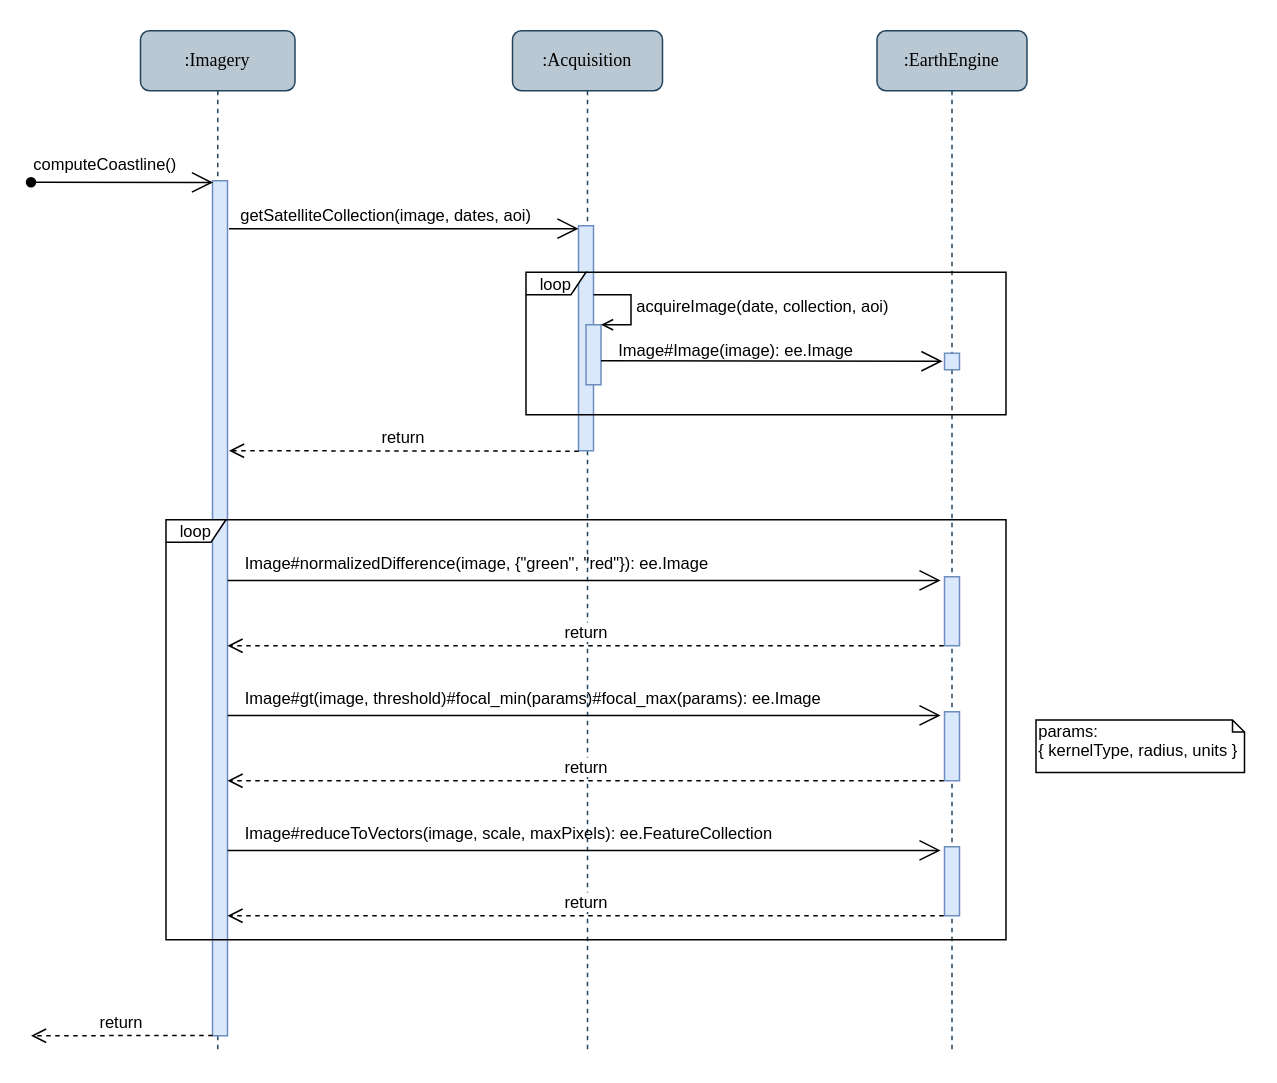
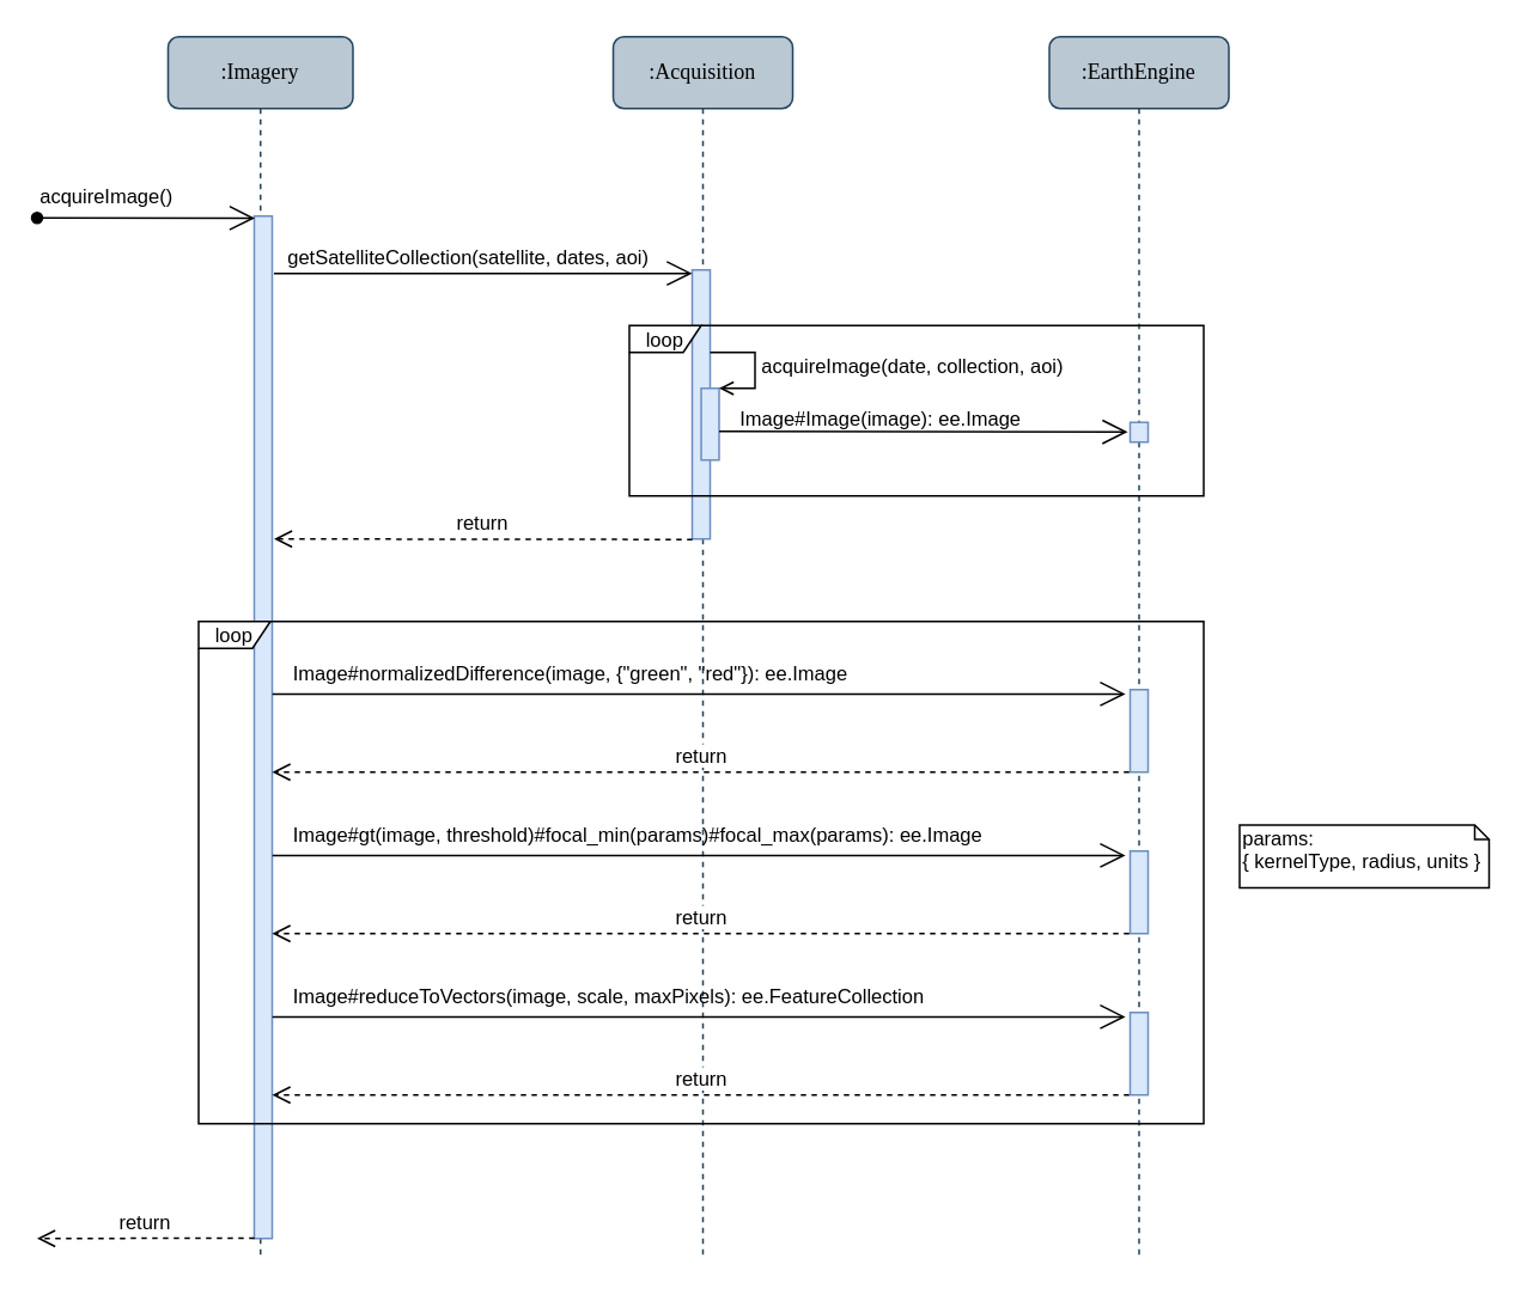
  <mxCell id="0" />
  <mxCell id="1" parent="0" />
  <mxCell id="2" value=":Imagery" style="shape=umlLifeline;perimeter=lifelinePerimeter;whiteSpace=wrap;html=1;container=1;collapsible=0;recursiveResize=0;outlineConnect=0;rounded=1;shadow=0;comic=0;labelBackgroundColor=none;strokeColor=#23445d;strokeWidth=1;fillColor=#bac8d3;fontFamily=Verdana;fontSize=12;align=center;" parent="1" vertex="1"><mxGeometry x="93" y="20" width="103" height="680" as="geometry" /></mxCell>
  <mxCell id="3" value="" style="html=1;points=[];perimeter=orthogonalPerimeter;rounded=0;shadow=0;comic=0;labelBackgroundColor=none;strokeColor=#6c8ebf;strokeWidth=1;fillColor=#dae8fc;fontFamily=Verdana;fontSize=12;align=center;" parent="2" vertex="1"><mxGeometry x="48" y="100" width="10" height="570" as="geometry" /></mxCell>
  <mxCell id="4" value=":Acquisition" style="shape=umlLifeline;perimeter=lifelinePerimeter;whiteSpace=wrap;html=1;container=1;collapsible=0;recursiveResize=0;outlineConnect=0;rounded=1;shadow=0;comic=0;labelBackgroundColor=none;strokeColor=#23445d;strokeWidth=1;fillColor=#bac8d3;fontFamily=Verdana;fontSize=12;align=center;" vertex="1" parent="1"><mxGeometry x="341" y="20" width="100" height="680" as="geometry" /></mxCell>
  <mxCell id="5" value="" style="html=1;points=[];perimeter=orthogonalPerimeter;rounded=0;shadow=0;comic=0;labelBackgroundColor=none;strokeColor=#6c8ebf;strokeWidth=1;fillColor=#dae8fc;fontFamily=Verdana;fontSize=12;align=center;" vertex="1" parent="4"><mxGeometry x="44" y="130" width="10" height="150" as="geometry" /></mxCell>
  <mxCell id="6" value="" style="html=1;points=[];perimeter=orthogonalPerimeter;fontSize=11;fillColor=#dae8fc;strokeColor=#6c8ebf;" vertex="1" parent="4"><mxGeometry x="49" y="196" width="10" height="40" as="geometry" /></mxCell>
  <mxCell id="7" value="acquireImage(date, collection, aoi)" style="edgeStyle=orthogonalEdgeStyle;html=1;align=left;spacingLeft=2;endArrow=open;rounded=0;entryX=1;entryY=0;fontSize=11;endFill=0;" edge="1" target="6" parent="4"><mxGeometry relative="1" as="geometry"><mxPoint x="54" y="176" as="sourcePoint" /><Array as="points"><mxPoint x="79" y="176" /></Array></mxGeometry></mxCell>
  <mxCell id="8" value="" style="endArrow=open;endFill=1;endSize=12;html=1;entryX=0.036;entryY=0.002;entryDx=0;entryDy=0;entryPerimeter=0;startArrow=oval;startFill=1;" edge="1" parent="1" target="3"><mxGeometry width="160" relative="1" as="geometry"><mxPoint x="20" y="121" as="sourcePoint" /><mxPoint x="136" y="121" as="targetPoint" /></mxGeometry></mxCell>
- <mxCell id="9" value="computeCoastline()" style="text;html=1;resizable=0;points=[];autosize=1;align=left;verticalAlign=top;spacingTop=-4;fontSize=11;" vertex="1" parent="1"><mxGeometry x="20" y="100" width="110" height="10" as="geometry" /></mxCell>
+ <mxCell id="9" value="acquireImage()" style="text;html=1;resizable=0;points=[];autosize=1;align=left;verticalAlign=top;spacingTop=-4;fontSize=11;" vertex="1" parent="1"><mxGeometry x="20" y="100" width="110" height="10" as="geometry" /></mxCell>
  <mxCell id="10" value="" style="endArrow=open;endFill=1;endSize=12;html=1;entryX=0;entryY=0.013;entryDx=0;entryDy=0;entryPerimeter=0;" edge="1" parent="1" target="5"><mxGeometry width="160" relative="1" as="geometry"><mxPoint x="152" y="152" as="sourcePoint" /><mxPoint x="504.5" y="156.5" as="targetPoint" /></mxGeometry></mxCell>
- <mxCell id="11" value="getSatelliteCollection(image, dates, aoi)" style="text;html=1;resizable=0;points=[];autosize=1;align=left;verticalAlign=top;spacingTop=-4;fontSize=11;" vertex="1" parent="1"><mxGeometry x="158" y="133.5" width="220" height="10" as="geometry" /></mxCell>
+ <mxCell id="11" value="getSatelliteCollection(satellite, dates, aoi)" style="text;html=1;resizable=0;points=[];autosize=1;align=left;verticalAlign=top;spacingTop=-4;fontSize=11;" vertex="1" parent="1"><mxGeometry x="158" y="133.5" width="220" height="10" as="geometry" /></mxCell>
  <mxCell id="12" value="return" style="html=1;verticalAlign=bottom;endArrow=open;dashed=1;endSize=8;exitX=0.014;exitY=1.002;exitDx=0;exitDy=0;exitPerimeter=0;" edge="1" parent="1" source="5"><mxGeometry relative="1" as="geometry"><mxPoint x="152" y="300" as="targetPoint" /><mxPoint x="378.5" y="197" as="sourcePoint" /></mxGeometry></mxCell>
- <mxCell id="13" value="params:&lt;br&gt;{ kernelType, radius, units }" style="shape=note;whiteSpace=wrap;html=1;size=8;verticalAlign=top;align=left;spacingTop=-6;fontSize=11;" vertex="1" parent="1"><mxGeometry x="690" y="479.5" width="139" height="35" as="geometry" /></mxCell>
+ <mxCell id="13" value="params:&lt;br&gt;{ kernelType, radius, units }" style="shape=note;whiteSpace=wrap;html=1;size=8;verticalAlign=top;align=left;spacingTop=-6;fontSize=11;" vertex="1" parent="1"><mxGeometry x="690" y="459.5" width="139" height="35" as="geometry" /></mxCell>
  <mxCell id="14" value=":EarthEngine" style="shape=umlLifeline;perimeter=lifelinePerimeter;whiteSpace=wrap;html=1;container=1;collapsible=0;recursiveResize=0;outlineConnect=0;rounded=1;shadow=0;comic=0;labelBackgroundColor=none;strokeColor=#23445d;strokeWidth=1;fillColor=#bac8d3;fontFamily=Verdana;fontSize=12;align=center;" vertex="1" parent="1"><mxGeometry x="584" y="20" width="100" height="680" as="geometry" /></mxCell>
  <mxCell id="15" value="" style="html=1;points=[];perimeter=orthogonalPerimeter;rounded=0;shadow=0;comic=0;labelBackgroundColor=none;strokeColor=#6c8ebf;strokeWidth=1;fillColor=#dae8fc;fontFamily=Verdana;fontSize=12;align=center;" vertex="1" parent="14"><mxGeometry x="45" y="215" width="10" height="11" as="geometry" /></mxCell>
  <mxCell id="16" value="" style="html=1;points=[];perimeter=orthogonalPerimeter;rounded=0;shadow=0;comic=0;labelBackgroundColor=none;strokeColor=#6c8ebf;strokeWidth=1;fillColor=#dae8fc;fontFamily=Verdana;fontSize=12;align=center;" vertex="1" parent="14"><mxGeometry x="45" y="364" width="10" height="46" as="geometry" /></mxCell>
  <mxCell id="17" value="" style="html=1;points=[];perimeter=orthogonalPerimeter;rounded=0;shadow=0;comic=0;labelBackgroundColor=none;strokeColor=#6c8ebf;strokeWidth=1;fillColor=#dae8fc;fontFamily=Verdana;fontSize=12;align=center;" vertex="1" parent="14"><mxGeometry x="45" y="454" width="10" height="46" as="geometry" /></mxCell>
  <mxCell id="18" value="" style="html=1;points=[];perimeter=orthogonalPerimeter;rounded=0;shadow=0;comic=0;labelBackgroundColor=none;strokeColor=#6c8ebf;strokeWidth=1;fillColor=#dae8fc;fontFamily=Verdana;fontSize=12;align=center;" vertex="1" parent="14"><mxGeometry x="45" y="544" width="10" height="46" as="geometry" /></mxCell>
  <mxCell id="19" value="" style="endArrow=open;endFill=1;endSize=12;html=1;entryX=-0.133;entryY=0.485;entryDx=0;entryDy=0;entryPerimeter=0;exitX=1;exitY=0.6;exitDx=0;exitDy=0;exitPerimeter=0;" edge="1" parent="1" source="6" target="15"><mxGeometry width="160" relative="1" as="geometry"><mxPoint x="406" y="247" as="sourcePoint" /><mxPoint x="639" y="246.95" as="targetPoint" /></mxGeometry></mxCell>
  <mxCell id="20" value="Image#Image(image): ee.Image" style="text;html=1;resizable=0;points=[];autosize=1;align=left;verticalAlign=top;spacingTop=-4;fontSize=11;" vertex="1" parent="1"><mxGeometry x="410" y="223.5" width="170" height="10" as="geometry" /></mxCell>
  <mxCell id="21" value="" style="endArrow=open;endFill=1;endSize=12;html=1;exitX=1.064;exitY=0.001;exitDx=0;exitDy=0;exitPerimeter=0;entryX=-0.259;entryY=0.027;entryDx=0;entryDy=0;entryPerimeter=0;" edge="1" parent="1"><mxGeometry width="160" relative="1" as="geometry"><mxPoint x="151.14" y="386.57" as="sourcePoint" /><mxPoint x="626.41" y="386.43" as="targetPoint" /></mxGeometry></mxCell>
  <mxCell id="22" value="Image#normalizedDifference(image, {&quot;green&quot;, &quot;red&quot;}): ee.Image" style="text;html=1;resizable=0;points=[];autosize=1;align=left;verticalAlign=top;spacingTop=-4;fontSize=11;" vertex="1" parent="1"><mxGeometry x="161" y="366" width="320" height="10" as="geometry" /></mxCell>
  <mxCell id="23" value="return" style="html=1;verticalAlign=bottom;endArrow=open;dashed=1;endSize=8;" edge="1" parent="1"><mxGeometry relative="1" as="geometry"><mxPoint x="151" y="430.01" as="targetPoint" /><mxPoint x="628.5" y="430" as="sourcePoint" /><Array as="points"><mxPoint x="555" y="430" /></Array></mxGeometry></mxCell>
  <mxCell id="24" value="Image#gt(image, threshold)#focal_min(params)#focal_max(params): ee.Image" style="text;html=1;resizable=0;points=[];autosize=1;align=left;verticalAlign=top;spacingTop=-4;fontSize=11;" vertex="1" parent="1"><mxGeometry x="161" y="456" width="400" height="10" as="geometry" /></mxCell>
  <mxCell id="25" value="" style="endArrow=open;endFill=1;endSize=12;html=1;exitX=1.064;exitY=0.001;exitDx=0;exitDy=0;exitPerimeter=0;entryX=-0.259;entryY=0.027;entryDx=0;entryDy=0;entryPerimeter=0;" edge="1" parent="1"><mxGeometry width="160" relative="1" as="geometry"><mxPoint x="151.14" y="476.57" as="sourcePoint" /><mxPoint x="626.41" y="476.43" as="targetPoint" /></mxGeometry></mxCell>
  <mxCell id="26" value="return" style="html=1;verticalAlign=bottom;endArrow=open;dashed=1;endSize=8;" edge="1" parent="1"><mxGeometry relative="1" as="geometry"><mxPoint x="151" y="520.01" as="targetPoint" /><mxPoint x="628.5" y="520" as="sourcePoint" /><Array as="points"><mxPoint x="555" y="520" /></Array></mxGeometry></mxCell>
  <mxCell id="27" value="Image#reduceToVectors(image, scale, maxPixels): ee.FeatureCollection" style="text;html=1;resizable=0;points=[];autosize=1;align=left;verticalAlign=top;spacingTop=-4;fontSize=11;" vertex="1" parent="1"><mxGeometry x="161" y="546" width="370" height="10" as="geometry" /></mxCell>
  <mxCell id="28" value="" style="endArrow=open;endFill=1;endSize=12;html=1;exitX=1.064;exitY=0.001;exitDx=0;exitDy=0;exitPerimeter=0;entryX=-0.259;entryY=0.027;entryDx=0;entryDy=0;entryPerimeter=0;" edge="1" parent="1"><mxGeometry width="160" relative="1" as="geometry"><mxPoint x="151.14" y="566.57" as="sourcePoint" /><mxPoint x="626.41" y="566.43" as="targetPoint" /></mxGeometry></mxCell>
  <mxCell id="29" value="return" style="html=1;verticalAlign=bottom;endArrow=open;dashed=1;endSize=8;" edge="1" parent="1"><mxGeometry relative="1" as="geometry"><mxPoint x="151" y="610.01" as="targetPoint" /><mxPoint x="628.5" y="610" as="sourcePoint" /><Array as="points"><mxPoint x="555" y="610" /></Array></mxGeometry></mxCell>
  <mxCell id="30" value="return" style="html=1;verticalAlign=bottom;endArrow=open;dashed=1;endSize=8;exitX=0.014;exitY=1.002;exitDx=0;exitDy=0;exitPerimeter=0;" edge="1" parent="1"><mxGeometry relative="1" as="geometry"><mxPoint x="20" y="690" as="targetPoint" /><mxPoint x="141.14" y="689.8" as="sourcePoint" /></mxGeometry></mxCell>
  <mxCell id="31" value="loop" style="shape=umlFrame;whiteSpace=wrap;html=1;fontSize=11;width=40;height=15;" vertex="1" parent="1"><mxGeometry x="110" y="346" width="560" height="280" as="geometry" /></mxCell>
  <mxCell id="32" value="loop" style="shape=umlFrame;whiteSpace=wrap;html=1;fontSize=11;width=40;height=15;" vertex="1" parent="1"><mxGeometry x="350" y="181" width="320" height="95" as="geometry" /></mxCell>
